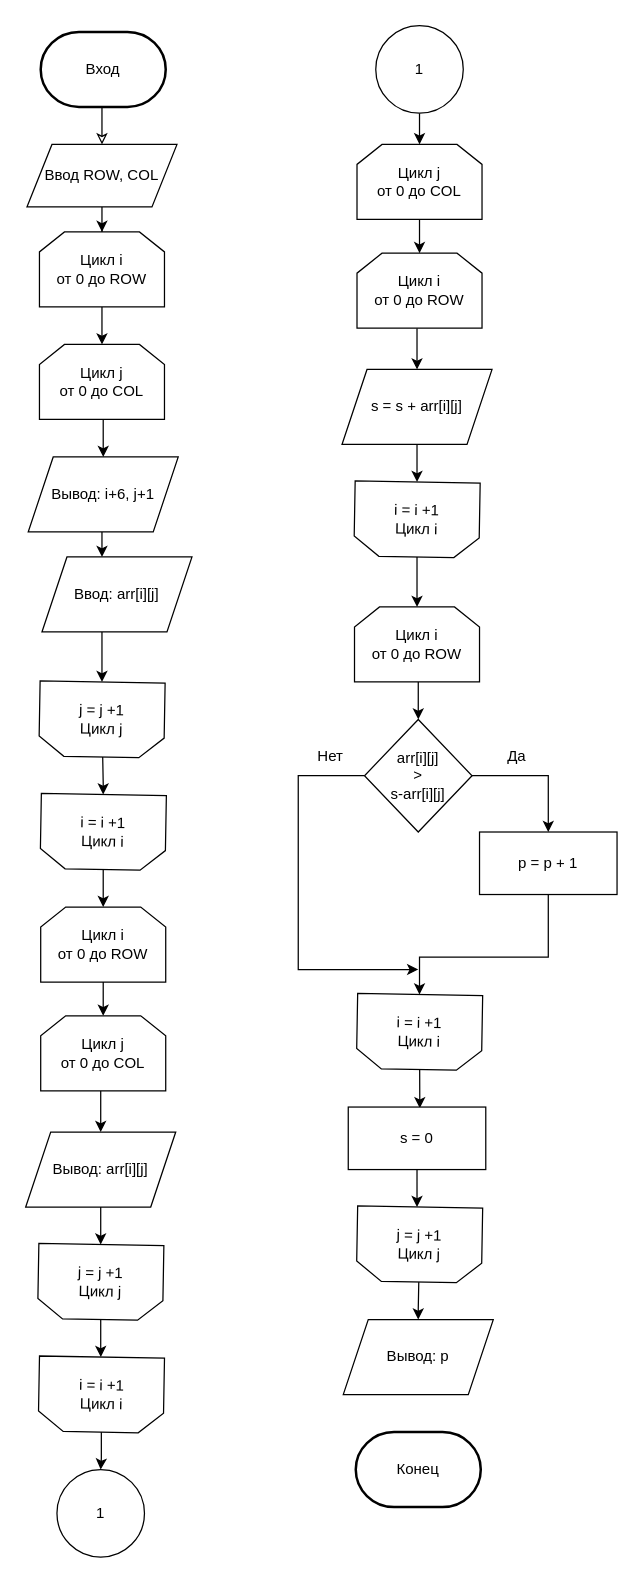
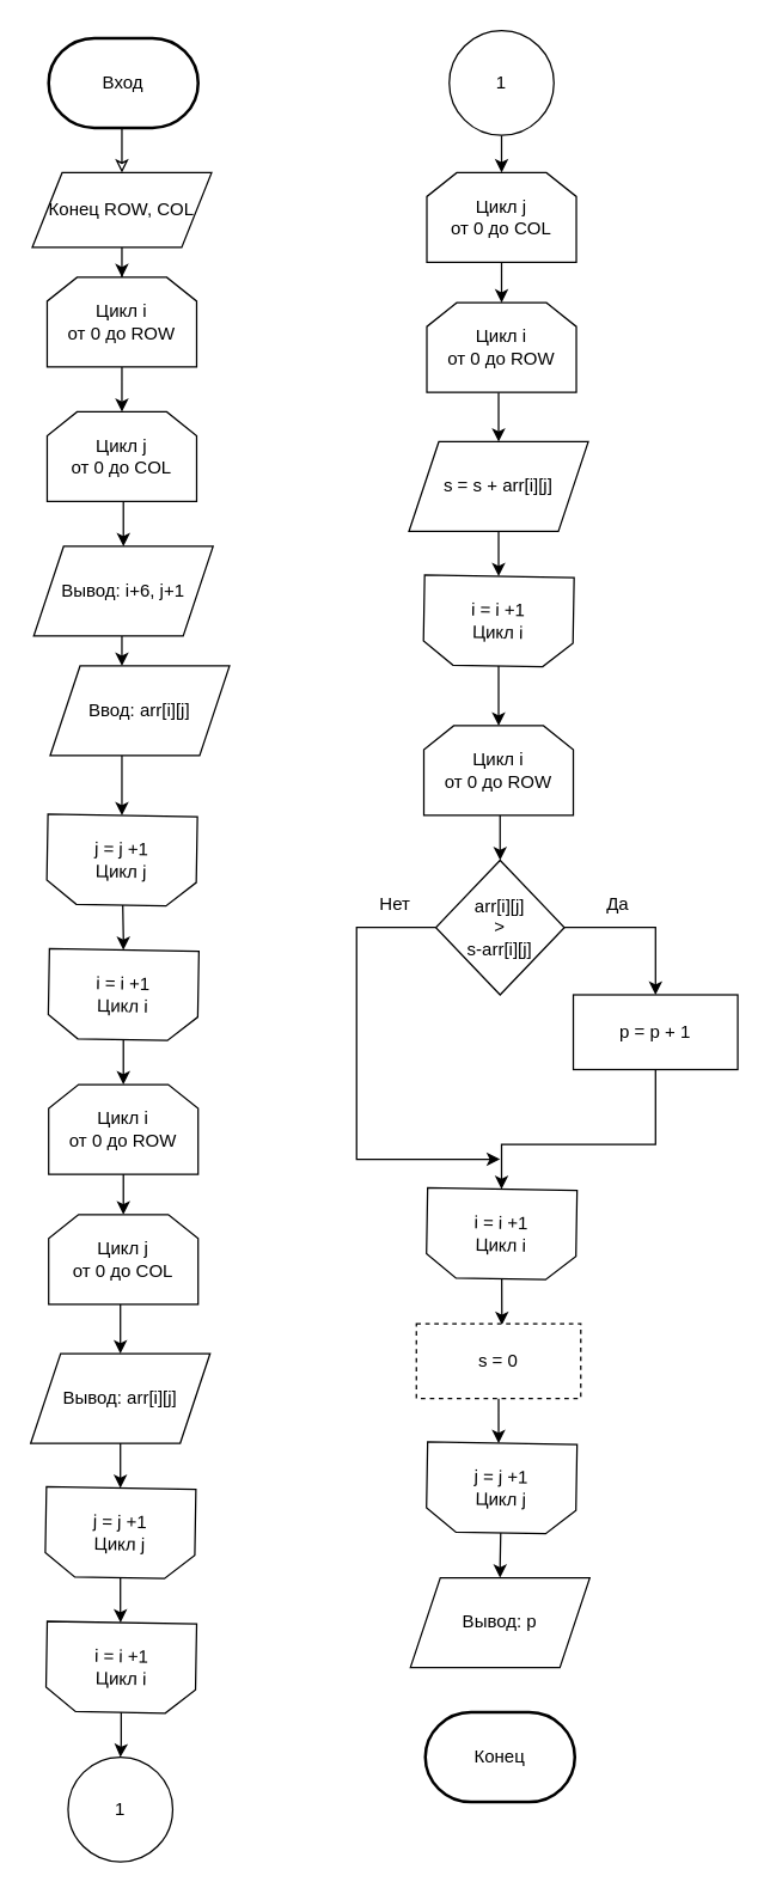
  <mxCell id="0" />
  <mxCell id="1" parent="0" />
  <mxCell id="2" style="edgeStyle=orthogonalEdgeStyle;rounded=0;orthogonalLoop=1;jettySize=auto;html=1;exitX=0.5;exitY=1;exitDx=0;exitDy=0;exitPerimeter=0;entryX=0.5;entryY=0;entryDx=0;entryDy=0;endArrow=classic;endFill=0;" parent="1" source="3" target="5" edge="1"><mxGeometry relative="1" as="geometry" /></mxCell>
  <mxCell id="3" value="Вход" style="strokeWidth=2;html=1;shape=mxgraph.flowchart.terminator;whiteSpace=wrap;" parent="1" vertex="1"><mxGeometry x="32" y="25" width="100" height="60" as="geometry" /></mxCell>
  <mxCell id="4" style="edgeStyle=orthogonalEdgeStyle;rounded=0;orthogonalLoop=1;jettySize=auto;html=1;" edge="1" parent="1" source="5" target="8"><mxGeometry relative="1" as="geometry" /></mxCell>
- <mxCell id="5" value="Ввод ROW, COL" style="shape=parallelogram;perimeter=parallelogramPerimeter;whiteSpace=wrap;html=1;fixedSize=1;" parent="1" vertex="1"><mxGeometry x="21" y="115" width="120" height="50" as="geometry" /></mxCell>
+ <mxCell id="5" value="Конец ROW, COL" style="shape=parallelogram;perimeter=parallelogramPerimeter;whiteSpace=wrap;html=1;fixedSize=1;" parent="1" vertex="1"><mxGeometry x="21" y="115" width="120" height="50" as="geometry" /></mxCell>
  <mxCell id="6" value="Конец" style="strokeWidth=2;html=1;shape=mxgraph.flowchart.terminator;whiteSpace=wrap;" parent="1" vertex="1"><mxGeometry x="284" y="1145" width="100" height="60" as="geometry" /></mxCell>
  <mxCell id="7" style="edgeStyle=orthogonalEdgeStyle;rounded=0;orthogonalLoop=1;jettySize=auto;html=1;" edge="1" parent="1" source="8" target="25"><mxGeometry relative="1" as="geometry" /></mxCell>
  <mxCell id="8" value="Цикл i&lt;br&gt;от 0 до ROW" style="shape=loopLimit;whiteSpace=wrap;html=1;" parent="1" vertex="1"><mxGeometry x="31" y="185" width="100" height="60" as="geometry" /></mxCell>
  <mxCell id="9" style="edgeStyle=orthogonalEdgeStyle;rounded=0;orthogonalLoop=1;jettySize=auto;html=1;" edge="1" parent="1" source="10"><mxGeometry relative="1" as="geometry"><mxPoint x="335" y="795" as="targetPoint" /><Array as="points"><mxPoint x="438" y="765" /><mxPoint x="335" y="765" /></Array></mxGeometry></mxCell>
  <mxCell id="10" value="p = p + 1" style="rounded=0;whiteSpace=wrap;html=1;" parent="1" vertex="1"><mxGeometry x="383" y="665" width="110" height="50" as="geometry" /></mxCell>
  <mxCell id="11" style="edgeStyle=orthogonalEdgeStyle;rounded=0;orthogonalLoop=1;jettySize=auto;html=1;" edge="1" parent="1" source="12" target="14"><mxGeometry relative="1" as="geometry"><Array as="points"><mxPoint x="81" y="525" /><mxPoint x="81" y="525" /></Array></mxGeometry></mxCell>
  <mxCell id="12" value="Ввод: arr[i][j]" style="shape=parallelogram;perimeter=parallelogramPerimeter;whiteSpace=wrap;html=1;fixedSize=1;" parent="1" vertex="1"><mxGeometry x="33" y="445" width="120" height="60" as="geometry" /></mxCell>
  <mxCell id="13" style="edgeStyle=orthogonalEdgeStyle;rounded=0;orthogonalLoop=1;jettySize=auto;html=1;" edge="1" parent="1" source="14" target="29"><mxGeometry relative="1" as="geometry"><Array as="points"><mxPoint x="82" y="626" /></Array></mxGeometry></mxCell>
  <mxCell id="14" value="j = j +1&lt;br&gt;Цикл j" style="shape=loopLimit;whiteSpace=wrap;html=1;rotation=1;flipV=1;" parent="1" vertex="1"><mxGeometry x="31" y="545" width="100" height="60" as="geometry" /></mxCell>
  <mxCell id="15" style="edgeStyle=orthogonalEdgeStyle;rounded=0;orthogonalLoop=1;jettySize=auto;html=1;exitX=0.5;exitY=1;exitDx=0;exitDy=0;entryX=0;entryY=0.5;entryDx=0;entryDy=0;" parent="1" target="18" edge="1"><mxGeometry relative="1" as="geometry"><mxPoint x="333" y="602" as="sourcePoint" /></mxGeometry></mxCell>
  <mxCell id="16" style="edgeStyle=orthogonalEdgeStyle;rounded=0;orthogonalLoop=1;jettySize=auto;html=1;exitX=0.5;exitY=0;exitDx=0;exitDy=0;entryX=0.5;entryY=0;entryDx=0;entryDy=0;" parent="1" source="18" target="10" edge="1"><mxGeometry relative="1" as="geometry" /></mxCell>
  <mxCell id="17" style="edgeStyle=orthogonalEdgeStyle;rounded=0;orthogonalLoop=1;jettySize=auto;html=1;" edge="1" parent="1" source="18"><mxGeometry relative="1" as="geometry"><mxPoint x="334" y="775" as="targetPoint" /><Array as="points"><mxPoint x="238" y="620" /><mxPoint x="238" y="775" /><mxPoint x="334" y="775" /></Array></mxGeometry></mxCell>
  <mxCell id="18" value="arr[i][j] &lt;br&gt;&amp;gt; &lt;br&gt;s-arr[i][j]" style="rhombus;whiteSpace=wrap;html=1;direction=south;" parent="1" vertex="1"><mxGeometry x="291" y="575" width="86" height="90" as="geometry" /></mxCell>
  <mxCell id="19" value="Нет" style="text;html=1;strokeColor=none;fillColor=none;align=center;verticalAlign=middle;whiteSpace=wrap;rounded=0;" parent="1" vertex="1"><mxGeometry x="244" y="595" width="40" height="20" as="geometry" /></mxCell>
  <mxCell id="20" value="Да" style="text;html=1;strokeColor=none;fillColor=none;align=center;verticalAlign=middle;whiteSpace=wrap;rounded=0;" parent="1" vertex="1"><mxGeometry x="393" y="595" width="40" height="20" as="geometry" /></mxCell>
  <mxCell id="21" value="1" style="ellipse;whiteSpace=wrap;html=1;aspect=fixed;" parent="1" vertex="1"><mxGeometry x="45" y="1175" width="70" height="70" as="geometry" /></mxCell>
  <mxCell id="22" style="edgeStyle=orthogonalEdgeStyle;rounded=0;orthogonalLoop=1;jettySize=auto;html=1;" edge="1" parent="1" source="23" target="41"><mxGeometry relative="1" as="geometry" /></mxCell>
  <mxCell id="23" value="1" style="ellipse;whiteSpace=wrap;html=1;aspect=fixed;" parent="1" vertex="1"><mxGeometry x="300" width="70" height="70" as="geometry" y="20" /></mxCell>
  <mxCell id="24" style="edgeStyle=orthogonalEdgeStyle;rounded=0;orthogonalLoop=1;jettySize=auto;html=1;" edge="1" parent="1" source="25" target="27"><mxGeometry relative="1" as="geometry"><Array as="points"><mxPoint x="82" y="345" /><mxPoint x="82" y="345" /></Array></mxGeometry></mxCell>
  <mxCell id="25" value="Цикл j&lt;br&gt;от 0 до COL" style="shape=loopLimit;whiteSpace=wrap;html=1;" vertex="1" parent="1"><mxGeometry x="31" y="275" width="100" height="60" as="geometry" /></mxCell>
  <mxCell id="26" style="edgeStyle=orthogonalEdgeStyle;rounded=0;orthogonalLoop=1;jettySize=auto;html=1;" edge="1" parent="1" source="27" target="12"><mxGeometry relative="1" as="geometry"><Array as="points"><mxPoint x="81" y="435" /><mxPoint x="81" y="435" /></Array></mxGeometry></mxCell>
  <mxCell id="27" value="Вывод: i+6, j+1" style="shape=parallelogram;perimeter=parallelogramPerimeter;whiteSpace=wrap;html=1;fixedSize=1;" vertex="1" parent="1"><mxGeometry x="22" y="365" width="120" height="60" as="geometry" /></mxCell>
  <mxCell id="28" style="edgeStyle=orthogonalEdgeStyle;rounded=0;orthogonalLoop=1;jettySize=auto;html=1;entryX=0.5;entryY=0;entryDx=0;entryDy=0;" edge="1" parent="1" source="29" target="31"><mxGeometry relative="1" as="geometry" /></mxCell>
  <mxCell id="29" value="i = i +1&lt;br&gt;Цикл i" style="shape=loopLimit;whiteSpace=wrap;html=1;rotation=1;flipV=1;" vertex="1" parent="1"><mxGeometry x="32" y="635" width="100" height="60" as="geometry" /></mxCell>
  <mxCell id="30" style="edgeStyle=orthogonalEdgeStyle;rounded=0;orthogonalLoop=1;jettySize=auto;html=1;entryX=0.5;entryY=0;entryDx=0;entryDy=0;" edge="1" parent="1" source="31" target="35"><mxGeometry relative="1" as="geometry" /></mxCell>
  <mxCell id="31" value="Цикл i&lt;br&gt;от 0 до ROW" style="shape=loopLimit;whiteSpace=wrap;html=1;" vertex="1" parent="1"><mxGeometry x="32" y="725" width="100" height="60" as="geometry" /></mxCell>
  <mxCell id="32" style="edgeStyle=orthogonalEdgeStyle;rounded=0;orthogonalLoop=1;jettySize=auto;html=1;" edge="1" parent="1" source="33" target="39"><mxGeometry relative="1" as="geometry"><Array as="points"><mxPoint x="80.5" y="1076" /></Array></mxGeometry></mxCell>
  <mxCell id="33" value="j = j +1&lt;br&gt;Цикл j" style="shape=loopLimit;whiteSpace=wrap;html=1;rotation=1;flipV=1;" vertex="1" parent="1"><mxGeometry x="30" y="995" width="100" height="60" as="geometry" /></mxCell>
  <mxCell id="34" style="edgeStyle=orthogonalEdgeStyle;rounded=0;orthogonalLoop=1;jettySize=auto;html=1;" edge="1" parent="1" source="35" target="37"><mxGeometry relative="1" as="geometry"><Array as="points"><mxPoint x="80" y="885" /><mxPoint x="80" y="885" /></Array></mxGeometry></mxCell>
  <mxCell id="35" value="Цикл j&lt;br&gt;от 0 до COL" style="shape=loopLimit;whiteSpace=wrap;html=1;" vertex="1" parent="1"><mxGeometry x="32" y="812" width="100" height="60" as="geometry" /></mxCell>
  <mxCell id="36" style="edgeStyle=orthogonalEdgeStyle;rounded=0;orthogonalLoop=1;jettySize=auto;html=1;" edge="1" parent="1" source="37" target="33"><mxGeometry relative="1" as="geometry"><Array as="points"><mxPoint x="80" y="985" /></Array></mxGeometry></mxCell>
  <mxCell id="37" value="Вывод: arr[i][j]" style="shape=parallelogram;perimeter=parallelogramPerimeter;whiteSpace=wrap;html=1;fixedSize=1;" vertex="1" parent="1"><mxGeometry x="20" y="905" width="120" height="60" as="geometry" /></mxCell>
  <mxCell id="38" value="" style="edgeStyle=orthogonalEdgeStyle;rounded=0;orthogonalLoop=1;jettySize=auto;html=1;" edge="1" parent="1" source="39" target="21"><mxGeometry relative="1" as="geometry" /></mxCell>
  <mxCell id="39" value="i = i +1&lt;br&gt;Цикл i" style="shape=loopLimit;whiteSpace=wrap;html=1;rotation=1;flipV=1;" vertex="1" parent="1"><mxGeometry x="30.5" y="1085" width="100" height="60" as="geometry" /></mxCell>
  <mxCell id="40" style="edgeStyle=orthogonalEdgeStyle;rounded=0;orthogonalLoop=1;jettySize=auto;html=1;entryX=0.5;entryY=0;entryDx=0;entryDy=0;" edge="1" parent="1" source="41" target="45"><mxGeometry relative="1" as="geometry" /></mxCell>
  <mxCell id="41" value="Цикл j&lt;br&gt;от 0 до COL" style="shape=loopLimit;whiteSpace=wrap;html=1;" vertex="1" parent="1"><mxGeometry x="285" y="115" width="100" height="60" as="geometry" /></mxCell>
  <mxCell id="42" style="edgeStyle=orthogonalEdgeStyle;rounded=0;orthogonalLoop=1;jettySize=auto;html=1;" edge="1" parent="1" source="43" target="49"><mxGeometry relative="1" as="geometry" /></mxCell>
  <mxCell id="43" value="i = i +1&lt;br&gt;Цикл i" style="shape=loopLimit;whiteSpace=wrap;html=1;rotation=1;flipV=1;" vertex="1" parent="1"><mxGeometry x="283" y="385" width="100" height="60" as="geometry" /></mxCell>
  <mxCell id="44" style="edgeStyle=orthogonalEdgeStyle;rounded=0;orthogonalLoop=1;jettySize=auto;html=1;" edge="1" parent="1" source="45" target="47"><mxGeometry relative="1" as="geometry"><Array as="points"><mxPoint x="333" y="275" /><mxPoint x="333" y="275" /></Array></mxGeometry></mxCell>
  <mxCell id="45" value="Цикл i&lt;br&gt;от 0 до ROW" style="shape=loopLimit;whiteSpace=wrap;html=1;" vertex="1" parent="1"><mxGeometry x="285" y="202" width="100" height="60" as="geometry" /></mxCell>
  <mxCell id="46" style="edgeStyle=orthogonalEdgeStyle;rounded=0;orthogonalLoop=1;jettySize=auto;html=1;" edge="1" parent="1" source="47" target="43"><mxGeometry relative="1" as="geometry"><Array as="points"><mxPoint x="333" y="375" /></Array></mxGeometry></mxCell>
  <mxCell id="47" value="s = s + arr[i][j]" style="shape=parallelogram;perimeter=parallelogramPerimeter;whiteSpace=wrap;html=1;fixedSize=1;" vertex="1" parent="1"><mxGeometry x="273" y="295" width="120" height="60" as="geometry" /></mxCell>
  <mxCell id="48" style="edgeStyle=orthogonalEdgeStyle;rounded=0;orthogonalLoop=1;jettySize=auto;html=1;" edge="1" parent="1" source="49" target="18"><mxGeometry relative="1" as="geometry"><Array as="points"><mxPoint x="334" y="555" /><mxPoint x="334" y="555" /></Array></mxGeometry></mxCell>
  <mxCell id="49" value="Цикл i&lt;br&gt;от 0 до ROW" style="shape=loopLimit;whiteSpace=wrap;html=1;" vertex="1" parent="1"><mxGeometry x="283" y="485" width="100" height="60" as="geometry" /></mxCell>
  <mxCell id="50" style="edgeStyle=orthogonalEdgeStyle;rounded=0;orthogonalLoop=1;jettySize=auto;html=1;entryX=0.52;entryY=0.019;entryDx=0;entryDy=0;entryPerimeter=0;" edge="1" parent="1" source="51" target="53"><mxGeometry relative="1" as="geometry"><Array as="points"><mxPoint x="335" y="876" /></Array></mxGeometry></mxCell>
  <mxCell id="51" value="i = i +1&lt;br&gt;Цикл i" style="shape=loopLimit;whiteSpace=wrap;html=1;rotation=1;flipV=1;" vertex="1" parent="1"><mxGeometry x="285" y="795" width="100" height="60" as="geometry" /></mxCell>
  <mxCell id="52" style="edgeStyle=orthogonalEdgeStyle;rounded=0;orthogonalLoop=1;jettySize=auto;html=1;entryX=0.475;entryY=0.999;entryDx=0;entryDy=0;entryPerimeter=0;" edge="1" parent="1" source="53" target="56"><mxGeometry relative="1" as="geometry" /></mxCell>
- <mxCell id="53" value="s = 0" style="rounded=0;whiteSpace=wrap;html=1;" vertex="1" parent="1"><mxGeometry x="278" y="885" width="110" height="50" as="geometry" /></mxCell>
+ <mxCell id="53" value="s = 0" style="rounded=0;whiteSpace=wrap;html=1;dashed=1;" vertex="1" parent="1"><mxGeometry x="278" y="885" width="110" height="50" as="geometry" /></mxCell>
  <mxCell id="54" value="Вывод: p" style="shape=parallelogram;perimeter=parallelogramPerimeter;whiteSpace=wrap;html=1;fixedSize=1;" vertex="1" parent="1"><mxGeometry x="274" y="1055" width="120" height="60" as="geometry" /></mxCell>
  <mxCell id="55" style="edgeStyle=orthogonalEdgeStyle;rounded=0;orthogonalLoop=1;jettySize=auto;html=1;entryX=0.5;entryY=0;entryDx=0;entryDy=0;" edge="1" parent="1" source="56" target="54"><mxGeometry relative="1" as="geometry"><Array as="points"><mxPoint x="334" y="1046" /></Array></mxGeometry></mxCell>
  <mxCell id="56" value="j = j +1&lt;br&gt;Цикл j" style="shape=loopLimit;whiteSpace=wrap;html=1;rotation=1;flipV=1;" vertex="1" parent="1"><mxGeometry x="285" y="965" width="100" height="60" as="geometry" /></mxCell>
